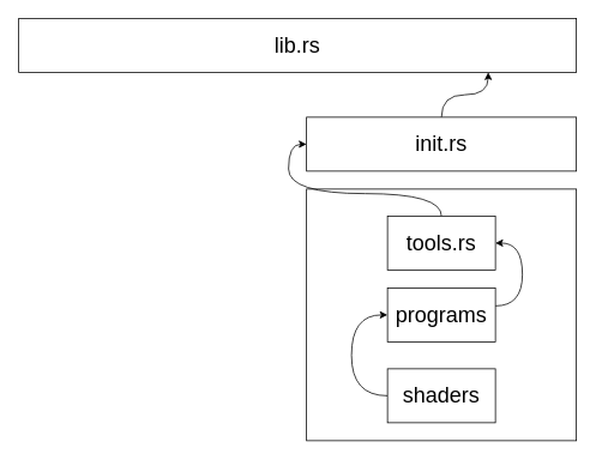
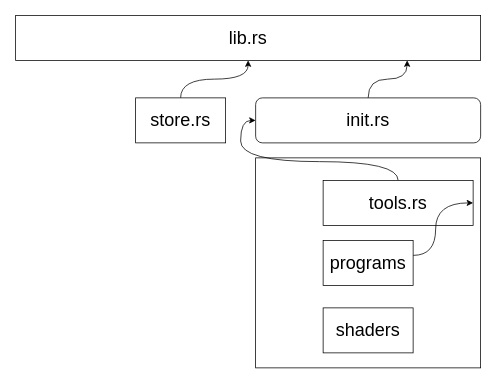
  <mxCell id="0" />
  <mxCell id="1" parent="0" />
  <mxCell id="2" value="" style="rounded=0;whiteSpace=wrap;html=1;" vertex="1" parent="1"><mxGeometry x="340" y="210" width="300" height="280" as="geometry" /></mxCell>
  <mxCell id="3" value="&lt;span style=&quot;font-size: 24px&quot;&gt;lib.rs&lt;/span&gt;" style="rounded=0;whiteSpace=wrap;html=1;" vertex="1" parent="1"><mxGeometry x="20" y="20" width="620" height="60" as="geometry" /></mxCell>
  <mxCell id="4" style="edgeStyle=orthogonalEdgeStyle;curved=1;rounded=0;orthogonalLoop=1;jettySize=auto;html=1;entryX=0.842;entryY=1;entryDx=0;entryDy=0;entryPerimeter=0;" edge="1" parent="1" source="5" target="3"><mxGeometry relative="1" as="geometry" /></mxCell>
- <mxCell id="5" value="&lt;font style=&quot;font-size: 24px&quot;&gt;init.rs&lt;/font&gt;" style="rounded=0;whiteSpace=wrap;html=1;" vertex="1" parent="1"><mxGeometry x="340" y="130" width="300" height="60" as="geometry" /></mxCell>
+ <mxCell id="5" value="&lt;font style=&quot;font-size: 24px&quot;&gt;init.rs&lt;/font&gt;" style="whiteSpace=wrap;html=1;rounded=1;" vertex="1" parent="1"><mxGeometry x="340" y="130" width="300" height="60" as="geometry" /></mxCell>
+ <mxCell id="6" style="edgeStyle=orthogonalEdgeStyle;curved=1;rounded=0;orthogonalLoop=1;jettySize=auto;html=1;" edge="1" parent="1" source="7" target="3"><mxGeometry relative="1" as="geometry" /></mxCell>
+ <mxCell id="7" value="&lt;font style=&quot;font-size: 24px&quot;&gt;store.rs&lt;/font&gt;" style="rounded=0;whiteSpace=wrap;html=1;" vertex="1" parent="1"><mxGeometry x="180" y="130" width="120" height="60" as="geometry" /></mxCell>
  <mxCell id="8" style="edgeStyle=orthogonalEdgeStyle;curved=1;rounded=0;orthogonalLoop=1;jettySize=auto;html=1;entryX=0;entryY=0.5;entryDx=0;entryDy=0;" edge="1" parent="1" source="9" target="5"><mxGeometry relative="1" as="geometry" /></mxCell>
- <mxCell id="9" value="&lt;font style=&quot;font-size: 24px&quot;&gt;tools.rs&lt;/font&gt;" style="rounded=0;whiteSpace=wrap;html=1;" vertex="1" parent="1"><mxGeometry x="430" y="240" width="120" height="60" as="geometry" /></mxCell>
+ <mxCell id="9" value="&lt;font style=&quot;font-size: 24px&quot;&gt;tools.rs&lt;/font&gt;" style="rounded=0;whiteSpace=wrap;html=1;" vertex="1" parent="1"><mxGeometry x="430" y="240" width="200" height="60" as="geometry" /></mxCell>
  <mxCell id="10" style="edgeStyle=orthogonalEdgeStyle;curved=1;rounded=0;orthogonalLoop=1;jettySize=auto;html=1;entryX=1;entryY=0.5;entryDx=0;entryDy=0;" edge="1" parent="1" source="11" target="9"><mxGeometry relative="1" as="geometry"><Array as="points"><mxPoint x="580" y="340" /><mxPoint x="580" y="270" /></Array></mxGeometry></mxCell>
  <mxCell id="11" value="&lt;span style=&quot;font-size: 24px&quot;&gt;programs&lt;/span&gt;" style="rounded=0;whiteSpace=wrap;html=1;" vertex="1" parent="1"><mxGeometry x="430" y="320" width="120" height="60" as="geometry" /></mxCell>
- <mxCell id="12" style="edgeStyle=orthogonalEdgeStyle;rounded=0;orthogonalLoop=1;jettySize=auto;html=1;entryX=0;entryY=0.5;entryDx=0;entryDy=0;curved=1;" edge="1" parent="1" source="13" target="11"><mxGeometry relative="1" as="geometry"><Array as="points"><mxPoint x="390" y="440" /><mxPoint x="390" y="350" /></Array></mxGeometry></mxCell>
  <mxCell id="13" value="&lt;span style=&quot;font-size: 24px&quot;&gt;shaders&lt;/span&gt;" style="rounded=0;whiteSpace=wrap;html=1;" vertex="1" parent="1"><mxGeometry x="430" y="410" width="120" height="60" as="geometry" /></mxCell>
